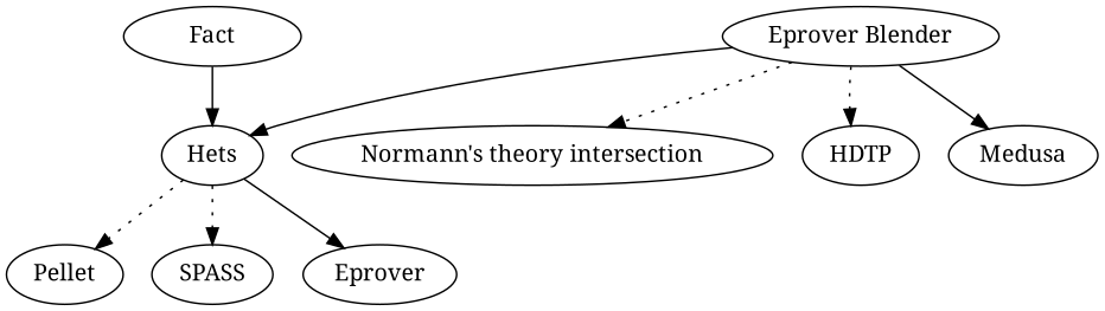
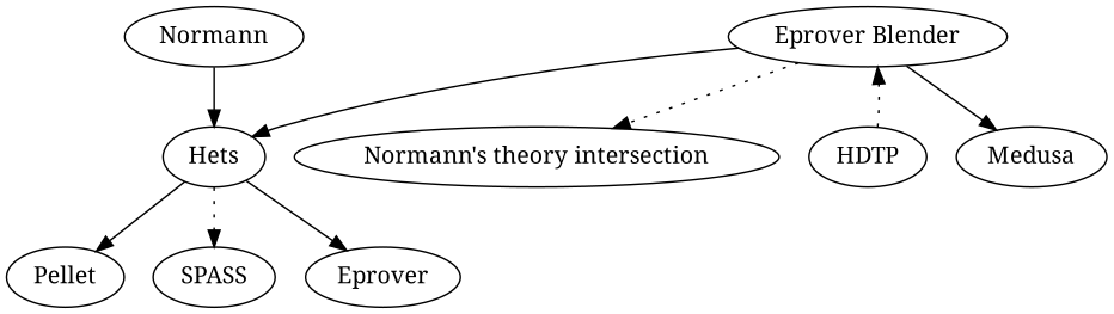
  digraph {
    fontname="Noto Serif"
    node [fontname="Noto Serif"]
    edge [fontname="Noto Serif"]
    n1 [label="Eprover Blender"]
    n2 [label=Hets]
    n3 [label="Normann's theory intersection"]
    n4 [label=HDTP]
    n5 [label=Medusa]
    n6 [label=Pellet]
    n7 [label=SPASS]
    n8 [label=Eprover]
-   n9 [label=Fact]
+   n9 [label=Normann]
    n1 -> n2
    n1 -> n3 [style=dotted]
-   n1 -> n4 [style=dotted]
+   n4 -> n1 [style=dotted]
    n1 -> n5
-   n2 -> n6 [style=dotted]
+   n2 -> n6
    n2 -> n7 [style=dotted]
    n2 -> n8
    n9 -> n2
  }
